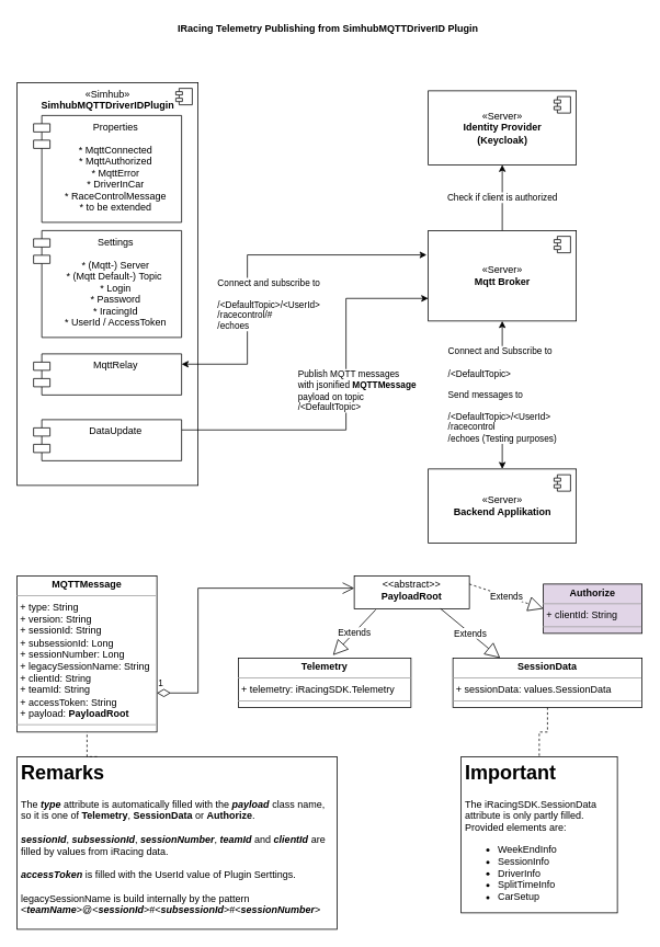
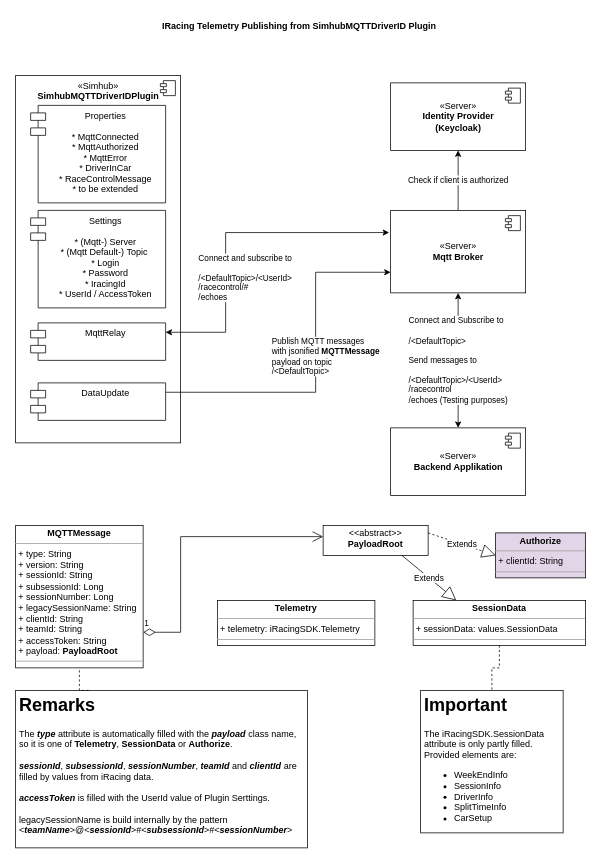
  <mxCell id="0" />
  <mxCell id="1" parent="0" />
  <mxCell id="2" value="«Simhub»&lt;br&gt;&lt;b&gt;SimhubMQTTDriverIDPlugin&lt;/b&gt;" style="html=1;dropTarget=0;labelPosition=center;verticalLabelPosition=middle;align=center;verticalAlign=top;" parent="1" vertex="1"><mxGeometry x="20" y="100" width="220" height="490" as="geometry" /></mxCell>
  <mxCell id="3" value="" style="shape=module;jettyWidth=8;jettyHeight=4;" parent="2" vertex="1"><mxGeometry x="1" width="20" height="20" relative="1" as="geometry"><mxPoint x="-27" y="7" as="offset" /></mxGeometry></mxCell>
  <mxCell id="4" value="Properties&#10;&#10;* MqttConnected&#10;* MqttAuthorized&#10;* MqttError&#10;* DriverInCar&#10;* RaceControlMessage&#10;* to be extended" style="shape=module;align=left;spacingLeft=20;align=center;verticalAlign=top;labelPosition=center;verticalLabelPosition=middle;" vertex="1" parent="1"><mxGeometry x="40" y="140" width="180" height="130" as="geometry" /></mxCell>
  <mxCell id="5" style="edgeStyle=orthogonalEdgeStyle;rounded=0;orthogonalLoop=1;jettySize=auto;html=1;exitX=1;exitY=0.25;exitDx=0;exitDy=0;entryX=0;entryY=0.75;entryDx=0;entryDy=0;startArrow=none;startFill=0;endArrow=classic;endFill=1;" edge="1" parent="1" source="7" target="12"><mxGeometry relative="1" as="geometry"><Array as="points"><mxPoint x="420" y="523" /><mxPoint x="420" y="363" /></Array></mxGeometry></mxCell>
  <mxCell id="6" value="&lt;div&gt;Publish MQTT messages&lt;/div&gt;&lt;div&gt;with jsonified&amp;nbsp;&lt;b&gt;MQTTMessage&lt;/b&gt;&lt;/div&gt;&lt;div&gt;payload on topic&lt;/div&gt;&lt;div&gt;/&amp;lt;DefaultTopic&amp;gt;&lt;/div&gt;" style="edgeLabel;html=1;align=left;verticalAlign=middle;resizable=0;points=[];" vertex="1" connectable="0" parent="5"><mxGeometry x="0.079" relative="1" as="geometry"><mxPoint x="-60" as="offset" /></mxGeometry></mxCell>
  <mxCell id="7" value="DataUpdate" style="shape=module;align=left;spacingLeft=20;align=center;verticalAlign=top;html=0;" vertex="1" parent="1"><mxGeometry x="40" y="510" width="180" height="50" as="geometry" /></mxCell>
  <mxCell id="8" style="edgeStyle=orthogonalEdgeStyle;rounded=0;orthogonalLoop=1;jettySize=auto;html=1;entryX=-0.011;entryY=0.269;entryDx=0;entryDy=0;entryPerimeter=0;exitX=1;exitY=0.25;exitDx=0;exitDy=0;startArrow=classic;startFill=1;" edge="1" parent="1" source="10" target="12"><mxGeometry relative="1" as="geometry"><Array as="points"><mxPoint x="300" y="443" /><mxPoint x="300" y="310" /></Array></mxGeometry></mxCell>
  <mxCell id="9" value="&lt;div style=&quot;text-align: left&quot;&gt;Connect and subscribe to&lt;br&gt;&lt;br&gt;&lt;/div&gt;&lt;div style=&quot;text-align: left&quot;&gt;/&amp;lt;DefaultTopic&amp;gt;/&amp;lt;UserId&amp;gt;&lt;/div&gt;&lt;div style=&quot;text-align: left&quot;&gt;/racecontrol/#&lt;/div&gt;&lt;div style=&quot;text-align: left&quot;&gt;/echoes&lt;/div&gt;" style="edgeLabel;html=1;align=center;verticalAlign=middle;resizable=0;points=[];" vertex="1" connectable="0" parent="8"><mxGeometry x="0.131" y="-2" relative="1" as="geometry"><mxPoint x="-6" y="58" as="offset" /></mxGeometry></mxCell>
  <mxCell id="10" value="MqttRelay" style="shape=module;align=left;spacingLeft=20;align=center;verticalAlign=top;html=0;" vertex="1" parent="1"><mxGeometry x="40" y="430" width="180" height="50" as="geometry" /></mxCell>
  <mxCell id="11" value="Check if client is authorized" style="edgeStyle=orthogonalEdgeStyle;rounded=0;orthogonalLoop=1;jettySize=auto;html=1;exitX=0.5;exitY=0;exitDx=0;exitDy=0;" edge="1" parent="1" source="12" target="15"><mxGeometry relative="1" as="geometry" /></mxCell>
  <mxCell id="12" value="«Server»&lt;br&gt;&lt;b&gt;Mqtt Broker&lt;/b&gt;" style="html=1;dropTarget=0;verticalAlign=middle;" vertex="1" parent="1"><mxGeometry x="520" y="280" width="180" height="110" as="geometry" /></mxCell>
  <mxCell id="13" value="" style="shape=module;jettyWidth=8;jettyHeight=4;html=0;" vertex="1" parent="12"><mxGeometry x="1" width="20" height="20" relative="1" as="geometry"><mxPoint x="-27" y="7" as="offset" /></mxGeometry></mxCell>
  <mxCell id="14" value="Settings&#10;&#10;* (Mqtt-) Server&#10;* (Mqtt Default-) Topic &#10;* Login&#10;* Password&#10;* IracingId&#10;* UserId / AccessToken" style="shape=module;align=left;spacingLeft=20;align=center;verticalAlign=top;labelPosition=center;verticalLabelPosition=middle;" vertex="1" parent="1"><mxGeometry x="40" y="280" width="180" height="130" as="geometry" /></mxCell>
  <mxCell id="15" value="«Server»&lt;br&gt;&lt;b&gt;Identity Provider&lt;br&gt;(Keycloak)&lt;br&gt;&lt;/b&gt;" style="html=1;dropTarget=0;" vertex="1" parent="1"><mxGeometry x="520" y="110" width="180" height="90" as="geometry" /></mxCell>
  <mxCell id="16" value="" style="shape=module;jettyWidth=8;jettyHeight=4;html=0;" vertex="1" parent="15"><mxGeometry x="1" width="20" height="20" relative="1" as="geometry"><mxPoint x="-27" y="7" as="offset" /></mxGeometry></mxCell>
  <mxCell id="17" value="&lt;div style=&quot;text-align: left&quot;&gt;Connect and Subscribe to&lt;/div&gt;&lt;div style=&quot;text-align: left&quot;&gt;&lt;br&gt;&lt;/div&gt;&lt;div style=&quot;text-align: left&quot;&gt;/&amp;lt;DefaultTopic&amp;gt;&lt;/div&gt;&lt;div style=&quot;text-align: left&quot;&gt;&lt;br&gt;&lt;/div&gt;&lt;div style=&quot;text-align: left&quot;&gt;Send messages to&amp;nbsp;&lt;/div&gt;&lt;div style=&quot;text-align: left&quot;&gt;&lt;br&gt;&lt;/div&gt;&lt;div style=&quot;text-align: left&quot;&gt;/&amp;lt;DefaultTopic&amp;gt;/&amp;lt;UserId&amp;gt;&lt;/div&gt;&lt;div style=&quot;text-align: left&quot;&gt;/racecontrol&lt;/div&gt;&lt;div style=&quot;text-align: left&quot;&gt;/echoes (Testing purposes)&lt;/div&gt;" style="edgeStyle=orthogonalEdgeStyle;rounded=0;orthogonalLoop=1;jettySize=auto;html=1;exitX=0.5;exitY=0;exitDx=0;exitDy=0;startArrow=classic;startFill=1;" edge="1" parent="1" source="18" target="12"><mxGeometry relative="1" as="geometry" /></mxCell>
  <mxCell id="18" value="«Server»&lt;br&gt;&lt;b&gt;Backend Applikation&lt;/b&gt;" style="html=1;dropTarget=0;" vertex="1" parent="1"><mxGeometry x="520" y="570" width="180" height="90" as="geometry" /></mxCell>
  <mxCell id="19" value="" style="shape=module;jettyWidth=8;jettyHeight=4;html=0;" vertex="1" parent="18"><mxGeometry x="1" width="20" height="20" relative="1" as="geometry"><mxPoint x="-27" y="7" as="offset" /></mxGeometry></mxCell>
  <mxCell id="20" value="IRacing Telemetry Publishing from SimhubMQTTDriverID Plugin " style="text;align=center;fontStyle=1;verticalAlign=middle;spacingLeft=3;spacingRight=3;strokeColor=none;rotatable=0;points=[[0,0.5],[1,0.5]];portConstraint=eastwest;html=0;" vertex="1" parent="1"><mxGeometry x="20" y="20" width="760" height="26" as="geometry" /></mxCell>
  <mxCell id="21" value="&lt;p style=&quot;margin: 0px ; margin-top: 4px ; text-align: center&quot;&gt;&lt;b&gt;MQTTMessage&lt;/b&gt;&lt;/p&gt;&lt;hr size=&quot;1&quot;&gt;&lt;p style=&quot;margin: 0px ; margin-left: 4px&quot;&gt;+ type: String&lt;/p&gt;&lt;p style=&quot;margin: 0px ; margin-left: 4px&quot;&gt;+ version: String&lt;/p&gt;&lt;p style=&quot;margin: 0px ; margin-left: 4px&quot;&gt;+ sessionId: String&lt;/p&gt;&lt;p style=&quot;margin: 0px ; margin-left: 4px&quot;&gt;+ subsessionId: Long&lt;/p&gt;&lt;p style=&quot;margin: 0px ; margin-left: 4px&quot;&gt;+ sessionNumber: Long&lt;/p&gt;&lt;p style=&quot;margin: 0px ; margin-left: 4px&quot;&gt;+ legacySessionName: String&lt;/p&gt;&lt;p style=&quot;margin: 0px ; margin-left: 4px&quot;&gt;+ clientId: String&lt;/p&gt;&lt;p style=&quot;margin: 0px ; margin-left: 4px&quot;&gt;+ teamId: String&lt;/p&gt;&lt;p style=&quot;margin: 0px ; margin-left: 4px&quot;&gt;+ accessToken: String&lt;/p&gt;&lt;p style=&quot;margin: 0px ; margin-left: 4px&quot;&gt;+ payload: &lt;b&gt;PayloadRoot&lt;/b&gt;&lt;/p&gt;&lt;hr size=&quot;1&quot;&gt;&lt;p style=&quot;margin: 0px ; margin-left: 4px&quot;&gt;&lt;br&gt;&lt;/p&gt;" style="verticalAlign=top;align=left;overflow=fill;fontSize=12;fontFamily=Helvetica;html=1;" vertex="1" parent="1"><mxGeometry x="20" y="700" width="170" height="190" as="geometry" /></mxCell>
  <mxCell id="22" value="&lt;p style=&quot;margin: 0px ; margin-top: 4px ; text-align: center&quot;&gt;&amp;lt;&amp;lt;abstract&amp;gt;&amp;gt;&lt;br&gt;&lt;b&gt;PayloadRoot&lt;/b&gt;&lt;/p&gt;" style="verticalAlign=top;align=left;overflow=fill;fontSize=12;fontFamily=Helvetica;html=1;" vertex="1" parent="1"><mxGeometry x="430" y="700" width="140" height="40" as="geometry" /></mxCell>
  <mxCell id="23" value="&lt;p style=&quot;margin: 0px ; margin-top: 4px ; text-align: center&quot;&gt;&lt;b&gt;Telemetry&lt;/b&gt;&lt;/p&gt;&lt;hr size=&quot;1&quot;&gt;&lt;p style=&quot;margin: 0px ; margin-left: 4px&quot;&gt;+ telemetry: iRacingSDK.Telemetry&lt;/p&gt;&lt;hr size=&quot;1&quot;&gt;&lt;p style=&quot;margin: 0px ; margin-left: 4px&quot;&gt;&lt;/p&gt;" style="verticalAlign=top;align=left;overflow=fill;fontSize=12;fontFamily=Helvetica;html=1;" vertex="1" parent="1"><mxGeometry x="289" y="800" width="210" height="60" as="geometry" /></mxCell>
  <mxCell id="24" value="1" style="endArrow=open;html=1;endSize=12;startArrow=diamondThin;startSize=14;startFill=0;edgeStyle=orthogonalEdgeStyle;align=left;verticalAlign=bottom;rounded=0;exitX=1;exitY=0.75;exitDx=0;exitDy=0;" edge="1" parent="1" source="21" target="22"><mxGeometry x="-1" y="3" relative="1" as="geometry"><mxPoint x="310" y="660" as="sourcePoint" /><mxPoint x="470" y="660" as="targetPoint" /><Array as="points"><mxPoint x="240" y="843" /><mxPoint x="240" y="715" /></Array></mxGeometry></mxCell>
- <mxCell id="25" value="Extends" style="endArrow=block;endSize=16;endFill=0;html=1;rounded=0;exitX=0.186;exitY=1.033;exitDx=0;exitDy=0;exitPerimeter=0;entryX=0.548;entryY=-0.057;entryDx=0;entryDy=0;entryPerimeter=0;" edge="1" parent="1" source="22" target="23"><mxGeometry width="160" relative="1" as="geometry"><mxPoint x="310" y="660" as="sourcePoint" /><mxPoint x="470" y="770" as="targetPoint" /></mxGeometry></mxCell>
  <mxCell id="26" style="edgeStyle=orthogonalEdgeStyle;rounded=0;orthogonalLoop=1;jettySize=auto;html=1;exitX=0.5;exitY=1;exitDx=0;exitDy=0;startArrow=none;startFill=0;endArrow=none;endFill=0;dashed=1;" edge="1" parent="1" source="27" target="29"><mxGeometry relative="1" as="geometry" /></mxCell>
  <mxCell id="27" value="&lt;p style=&quot;margin: 0px ; margin-top: 4px ; text-align: center&quot;&gt;&lt;b&gt;SessionData&lt;/b&gt;&lt;/p&gt;&lt;hr size=&quot;1&quot;&gt;&lt;p style=&quot;margin: 0px ; margin-left: 4px&quot;&gt;+ sessionData: values.SessionData&lt;/p&gt;&lt;hr size=&quot;1&quot;&gt;&lt;p style=&quot;margin: 0px ; margin-left: 4px&quot;&gt;&lt;/p&gt;" style="verticalAlign=top;align=left;overflow=fill;fontSize=12;fontFamily=Helvetica;html=1;" vertex="1" parent="1"><mxGeometry x="550" y="800" width="230" height="60" as="geometry" /></mxCell>
  <mxCell id="28" value="Extends" style="endArrow=block;endSize=16;endFill=0;html=1;rounded=0;entryX=0.25;entryY=0;entryDx=0;entryDy=0;exitX=0.75;exitY=1;exitDx=0;exitDy=0;" edge="1" parent="1" source="22" target="27"><mxGeometry width="160" relative="1" as="geometry"><mxPoint x="310" y="660" as="sourcePoint" /><mxPoint x="470" y="660" as="targetPoint" /></mxGeometry></mxCell>
  <mxCell id="29" value="&lt;h1&gt;Important&lt;/h1&gt;&lt;p&gt;The iRacingSDK.SessionData attribute&amp;nbsp;is only partly filled.&lt;br&gt;Provided elements are:&lt;br&gt;&lt;ul&gt;&lt;li&gt;WeekEndInfo&lt;/li&gt;&lt;li&gt;SessionInfo&lt;/li&gt;&lt;li&gt;DriverInfo&lt;/li&gt;&lt;li&gt;SplitTimeInfo&lt;/li&gt;&lt;li&gt;CarSetup&lt;/li&gt;&lt;/ul&gt;&lt;/p&gt;" style="text;html=1;strokeColor=default;fillColor=none;spacing=5;spacingTop=-20;whiteSpace=wrap;overflow=hidden;rounded=0;" vertex="1" parent="1"><mxGeometry x="560" y="920" width="190" height="190" as="geometry" /></mxCell>
  <mxCell id="30" value="&lt;p style=&quot;margin: 0px ; margin-top: 4px ; text-align: center&quot;&gt;&lt;b&gt;Authorize&lt;/b&gt;&lt;/p&gt;&lt;hr size=&quot;1&quot;&gt;&lt;p style=&quot;margin: 0px ; margin-left: 4px&quot;&gt;+ clientId: String&lt;/p&gt;&lt;hr size=&quot;1&quot;&gt;&lt;p style=&quot;margin: 0px ; margin-left: 4px&quot;&gt;&lt;/p&gt;" style="verticalAlign=top;align=left;overflow=fill;fontSize=12;fontFamily=Helvetica;html=1;fillColor=#e1d5e7;" vertex="1" parent="1"><mxGeometry x="660" y="710" width="120" height="60" as="geometry" /></mxCell>
  <mxCell id="31" value="Extends" style="endArrow=block;endSize=16;endFill=0;html=1;rounded=0;dashed=1;entryX=0;entryY=0.5;entryDx=0;entryDy=0;" edge="1" parent="1" target="30"><mxGeometry width="160" relative="1" as="geometry"><mxPoint x="570" y="710" as="sourcePoint" /><mxPoint x="470" y="660" as="targetPoint" /></mxGeometry></mxCell>
  <mxCell id="32" style="edgeStyle=orthogonalEdgeStyle;rounded=0;orthogonalLoop=1;jettySize=auto;html=1;exitX=0.25;exitY=0;exitDx=0;exitDy=0;entryX=0.5;entryY=1;entryDx=0;entryDy=0;dashed=1;startArrow=none;startFill=0;endArrow=none;endFill=0;" edge="1" parent="1" source="33" target="21"><mxGeometry relative="1" as="geometry" /></mxCell>
  <mxCell id="33" value="&lt;h1&gt;Remarks&lt;/h1&gt;&lt;div&gt;The &lt;i&gt;&lt;b&gt;type&lt;/b&gt;&lt;/i&gt; attribute is automatically filled with the &lt;b&gt;&lt;i&gt;payload&lt;/i&gt;&lt;/b&gt; class name, so it is one of &lt;b&gt;Telemetry&lt;/b&gt;, &lt;b&gt;SessionData&lt;/b&gt; or &lt;b&gt;Authorize&lt;/b&gt;.&lt;br&gt;&lt;br&gt;&lt;i&gt;&lt;b&gt;sessionId&lt;/b&gt;&lt;/i&gt;, &lt;i&gt;&lt;b&gt;subsessionId&lt;/b&gt;&lt;/i&gt;, &lt;i&gt;&lt;b&gt;sessionNumber&lt;/b&gt;&lt;/i&gt;, &lt;i&gt;&lt;b&gt;teamId&lt;/b&gt;&lt;/i&gt; and &lt;i&gt;&lt;b&gt;clientId&lt;/b&gt;&lt;/i&gt; are filled by values from iRacing data.&lt;br&gt;&lt;br&gt;&lt;b&gt;&lt;i&gt;accessToken&lt;/i&gt;&lt;/b&gt; is filled with the UserId value of Plugin Serttings.&lt;br&gt;&lt;br&gt;legacySessionName is build internally by the pattern &amp;lt;&lt;b&gt;&lt;i&gt;teamName&lt;/i&gt;&lt;/b&gt;&amp;gt;@&amp;lt;&lt;b&gt;&lt;i&gt;sessionId&lt;/i&gt;&lt;/b&gt;&amp;gt;#&amp;lt;&lt;b&gt;&lt;i&gt;subsessionId&lt;/i&gt;&lt;/b&gt;&amp;gt;#&amp;lt;&lt;b&gt;&lt;i&gt;sessionNumber&lt;/i&gt;&lt;/b&gt;&amp;gt;&lt;/div&gt;" style="text;html=1;strokeColor=default;fillColor=none;spacing=5;spacingTop=-20;whiteSpace=wrap;overflow=hidden;rounded=0;" vertex="1" parent="1"><mxGeometry x="20" y="920" width="389" height="210" as="geometry" /></mxCell>
